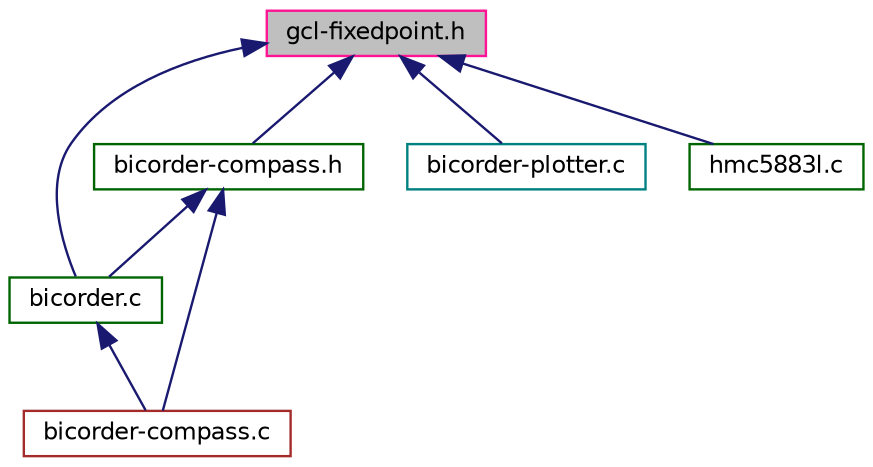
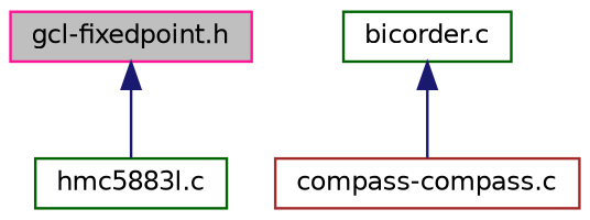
  digraph {
    node [color=darkgreen fillcolor=white fontname=Helvetica fontsize=10 shape=record style=filled]
    edge [color=midnightblue dir=back fontname=Helvetica fontsize=10 labelfontname=Helvetica labelfontsize=10 style=solid]
    n1 [color=deeppink fillcolor=grey75 fontcolor=black height=0.2 label="gcl-fixedpoint.h" width=0.4]
-   n2 [height=0.2 label="bicorder-compass.h" width=0.4]
    n3 [height=0.2 label="bicorder.c" width=0.4]
-   n4 [color=teal height=0.2 label="bicorder-plotter.c" width=0.4]
    n5 [height=0.2 label="hmc5883l.c" width=0.4]
-   n6 [color=brown height=0.2 label="bicorder-compass.c" width=0.4]
-   n1 -> n2
-   n1 -> n3
-   n1 -> n4
+   n6 [color=brown height=0.2 label="compass-compass.c" width=0.4]
    n1 -> n5
-   n2 -> n3
-   n2 -> n6
    n3 -> n6
  }
